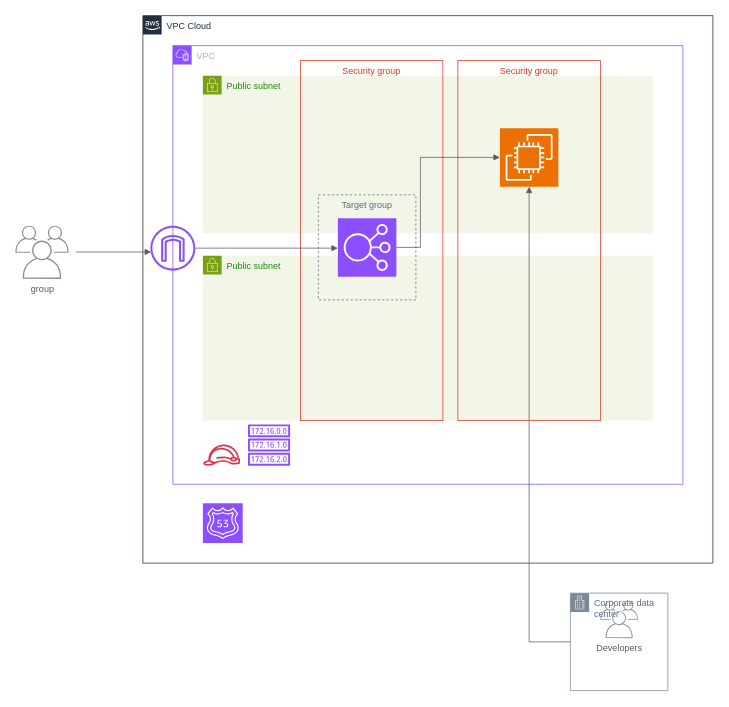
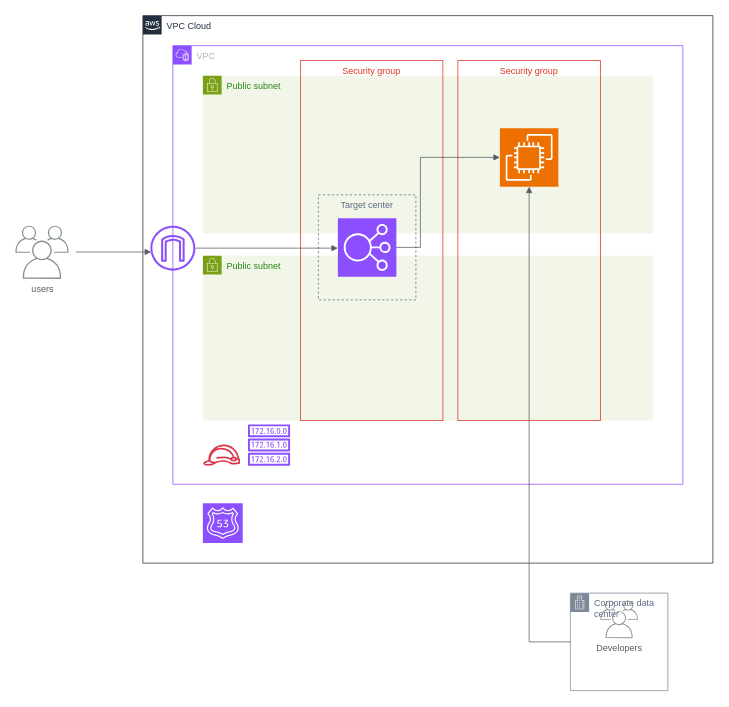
  <mxCell id="0" />
  <mxCell id="1" parent="0" />
  <mxCell id="2" value="Public subnet" style="points=[[0,0],[0.25,0],[0.5,0],[0.75,0],[1,0],[1,0.25],[1,0.5],[1,0.75],[1,1],[0.75,1],[0.5,1],[0.25,1],[0,1],[0,0.75],[0,0.5],[0,0.25]];outlineConnect=0;gradientColor=none;html=1;whiteSpace=wrap;fontSize=12;fontStyle=0;container=1;pointerEvents=0;collapsible=0;recursiveResize=0;shape=mxgraph.aws4.group;grIcon=mxgraph.aws4.group_security_group;grStroke=0;strokeColor=#7AA116;fillColor=#F2F6E8;verticalAlign=top;align=left;spacingLeft=30;fontColor=#248814;dashed=0;" parent="1" vertex="1"><mxGeometry x="270" y="100" width="600" height="210" as="geometry" /></mxCell>
  <mxCell id="3" value="VPC Cloud" style="points=[[0,0],[0.25,0],[0.5,0],[0.75,0],[1,0],[1,0.25],[1,0.5],[1,0.75],[1,1],[0.75,1],[0.5,1],[0.25,1],[0,1],[0,0.75],[0,0.5],[0,0.25]];outlineConnect=0;gradientColor=none;html=1;whiteSpace=wrap;fontSize=12;fontStyle=0;container=1;pointerEvents=0;collapsible=0;recursiveResize=0;shape=mxgraph.aws4.group;grIcon=mxgraph.aws4.group_aws_cloud_alt;strokeColor=#232F3E;fillColor=none;verticalAlign=top;align=left;spacingLeft=30;fontColor=#232F3E;dashed=0;" parent="1" vertex="1"><mxGeometry x="190" y="20" width="760" height="730" as="geometry" /></mxCell>
  <mxCell id="4" value="VPC" style="points=[[0,0],[0.25,0],[0.5,0],[0.75,0],[1,0],[1,0.25],[1,0.5],[1,0.75],[1,1],[0.75,1],[0.5,1],[0.25,1],[0,1],[0,0.75],[0,0.5],[0,0.25]];outlineConnect=0;gradientColor=none;html=1;whiteSpace=wrap;fontSize=12;fontStyle=0;container=1;pointerEvents=0;collapsible=0;recursiveResize=0;shape=mxgraph.aws4.group;grIcon=mxgraph.aws4.group_vpc2;strokeColor=#8C4FFF;fillColor=none;verticalAlign=top;align=left;spacingLeft=30;fontColor=#AAB7B8;dashed=0;" parent="3" vertex="1"><mxGeometry x="40" y="40" width="680" height="584.89" as="geometry" /></mxCell>
  <mxCell id="5" value="Public subnet" style="points=[[0,0],[0.25,0],[0.5,0],[0.75,0],[1,0],[1,0.25],[1,0.5],[1,0.75],[1,1],[0.75,1],[0.5,1],[0.25,1],[0,1],[0,0.75],[0,0.5],[0,0.25]];outlineConnect=0;gradientColor=none;html=1;whiteSpace=wrap;fontSize=12;fontStyle=0;container=1;pointerEvents=0;collapsible=0;recursiveResize=0;shape=mxgraph.aws4.group;grIcon=mxgraph.aws4.group_security_group;grStroke=0;strokeColor=#7AA116;fillColor=#F2F6E8;verticalAlign=top;align=left;spacingLeft=30;fontColor=#248814;dashed=0;" parent="4" vertex="1"><mxGeometry x="40" y="280" width="600" height="220" as="geometry" /></mxCell>
  <mxCell id="6" value="Security group" style="fillColor=none;strokeColor=#DD3522;verticalAlign=top;fontStyle=0;fontColor=#DD3522;whiteSpace=wrap;html=1;" parent="5" vertex="1"><mxGeometry x="340" y="-260" width="190" height="480" as="geometry" /></mxCell>
  <mxCell id="7" value="" style="sketch=0;points=[[0,0,0],[0.25,0,0],[0.5,0,0],[0.75,0,0],[1,0,0],[0,1,0],[0.25,1,0],[0.5,1,0],[0.75,1,0],[1,1,0],[0,0.25,0],[0,0.5,0],[0,0.75,0],[1,0.25,0],[1,0.5,0],[1,0.75,0]];outlineConnect=0;fontColor=#232F3E;fillColor=#ED7100;strokeColor=#ffffff;dashed=0;verticalLabelPosition=bottom;verticalAlign=top;align=center;html=1;fontSize=12;fontStyle=0;aspect=fixed;shape=mxgraph.aws4.resourceIcon;resIcon=mxgraph.aws4.ec2;" parent="5" vertex="1"><mxGeometry x="396" y="-170" width="78" height="78" as="geometry" /></mxCell>
  <mxCell id="8" value="" style="sketch=0;outlineConnect=0;fontColor=#232F3E;gradientColor=none;fillColor=#DD344C;strokeColor=none;dashed=0;verticalLabelPosition=bottom;verticalAlign=top;align=center;html=1;fontSize=12;fontStyle=0;aspect=fixed;pointerEvents=1;shape=mxgraph.aws4.role;" parent="4" vertex="1"><mxGeometry x="40" y="531.79" width="50" height="28.21" as="geometry" /></mxCell>
  <mxCell id="9" value="" style="sketch=0;outlineConnect=0;fontColor=#232F3E;gradientColor=none;fillColor=#8C4FFF;strokeColor=none;dashed=0;verticalLabelPosition=bottom;verticalAlign=top;align=center;html=1;fontSize=12;fontStyle=0;aspect=fixed;pointerEvents=1;shape=mxgraph.aws4.route_table;" parent="4" vertex="1"><mxGeometry x="100" y="505" width="56.45" height="55" as="geometry" /></mxCell>
  <mxCell id="10" value="Security group" style="fillColor=none;strokeColor=#DD3522;verticalAlign=top;fontStyle=0;fontColor=#DD3522;whiteSpace=wrap;html=1;" parent="4" vertex="1"><mxGeometry x="170" y="20" width="190" height="480" as="geometry" /></mxCell>
  <mxCell id="11" value="" style="edgeStyle=orthogonalEdgeStyle;html=1;endArrow=block;elbow=vertical;startArrow=none;endFill=1;strokeColor=#545B64;rounded=0;entryX=0;entryY=0.5;entryDx=0;entryDy=0;entryPerimeter=0;" parent="4" edge="1"><mxGeometry width="100" relative="1" as="geometry"><mxPoint x="30" y="270.034" as="sourcePoint" /><mxPoint x="220" y="270" as="targetPoint" /><Array as="points"><mxPoint x="80" y="270" /><mxPoint x="80" y="270" /></Array></mxGeometry></mxCell>
  <mxCell id="12" value="" style="edgeStyle=orthogonalEdgeStyle;html=1;endArrow=block;elbow=vertical;startArrow=none;endFill=1;strokeColor=#545B64;rounded=0;entryX=0;entryY=0.5;entryDx=0;entryDy=0;entryPerimeter=0;exitX=0;exitY=0.5;exitDx=0;exitDy=0;" parent="4" source="13" target="7" edge="1"><mxGeometry width="100" relative="1" as="geometry"><mxPoint x="240" y="530" as="sourcePoint" /><mxPoint x="239.38" y="240" as="targetPoint" /><Array as="points"><mxPoint x="330" y="269" /><mxPoint x="330" y="149" /></Array></mxGeometry></mxCell>
  <mxCell id="13" value="" style="sketch=0;points=[[0,0,0],[0.25,0,0],[0.5,0,0],[0.75,0,0],[1,0,0],[0,1,0],[0.25,1,0],[0.5,1,0],[0.75,1,0],[1,1,0],[0,0.25,0],[0,0.5,0],[0,0.75,0],[1,0.25,0],[1,0.5,0],[1,0.75,0]];outlineConnect=0;fontColor=#232F3E;fillColor=#8C4FFF;strokeColor=#ffffff;dashed=0;verticalLabelPosition=bottom;verticalAlign=top;align=center;html=1;fontSize=12;fontStyle=0;aspect=fixed;shape=mxgraph.aws4.resourceIcon;resIcon=mxgraph.aws4.elastic_load_balancing;" parent="4" vertex="1"><mxGeometry x="220" y="230" width="78" height="78" as="geometry" /></mxCell>
- <mxCell id="14" value="Target group" style="fillColor=none;strokeColor=#5A6C86;dashed=1;verticalAlign=top;fontStyle=0;fontColor=#5A6C86;whiteSpace=wrap;html=1;" parent="4" vertex="1"><mxGeometry x="194" y="199" width="130" height="140" as="geometry" /></mxCell>
+ <mxCell id="14" value="Target center" style="fillColor=none;strokeColor=#5A6C86;dashed=1;verticalAlign=top;fontStyle=0;fontColor=#5A6C86;whiteSpace=wrap;html=1;" parent="4" vertex="1"><mxGeometry x="194" y="199" width="130" height="140" as="geometry" /></mxCell>
  <mxCell id="15" value="" style="sketch=0;outlineConnect=0;fontColor=#232F3E;gradientColor=none;fillColor=#8C4FFF;strokeColor=none;dashed=0;verticalLabelPosition=bottom;verticalAlign=top;align=center;html=1;fontSize=12;fontStyle=0;aspect=fixed;pointerEvents=1;shape=mxgraph.aws4.internet_gateway;" parent="3" vertex="1"><mxGeometry x="10" y="280" width="60" height="60" as="geometry" /></mxCell>
  <mxCell id="16" value="" style="sketch=0;points=[[0,0,0],[0.25,0,0],[0.5,0,0],[0.75,0,0],[1,0,0],[0,1,0],[0.25,1,0],[0.5,1,0],[0.75,1,0],[1,1,0],[0,0.25,0],[0,0.5,0],[0,0.75,0],[1,0.25,0],[1,0.5,0],[1,0.75,0]];outlineConnect=0;fontColor=#232F3E;fillColor=#8C4FFF;strokeColor=#ffffff;dashed=0;verticalLabelPosition=bottom;verticalAlign=top;align=center;html=1;fontSize=12;fontStyle=0;aspect=fixed;shape=mxgraph.aws4.resourceIcon;resIcon=mxgraph.aws4.route_53;" parent="3" vertex="1"><mxGeometry x="80" y="650" width="53.11" height="53.11" as="geometry" /></mxCell>
  <mxCell id="17" value="Corporate data center" style="points=[[0,0],[0.25,0],[0.5,0],[0.75,0],[1,0],[1,0.25],[1,0.5],[1,0.75],[1,1],[0.75,1],[0.5,1],[0.25,1],[0,1],[0,0.75],[0,0.5],[0,0.25]];outlineConnect=0;gradientColor=none;html=1;whiteSpace=wrap;fontSize=12;fontStyle=0;container=1;pointerEvents=0;collapsible=0;recursiveResize=0;shape=mxgraph.aws4.group;grIcon=mxgraph.aws4.group_corporate_data_center;strokeColor=#7D8998;fillColor=none;verticalAlign=top;align=left;spacingLeft=30;fontColor=#5A6C86;dashed=0;" parent="1" vertex="1"><mxGeometry x="760" y="790" width="130" height="130" as="geometry" /></mxCell>
  <mxCell id="18" value="Developers" style="sketch=0;outlineConnect=0;gradientColor=none;fontColor=#545B64;strokeColor=none;fillColor=#879196;dashed=0;verticalLabelPosition=bottom;verticalAlign=top;align=center;html=1;fontSize=12;fontStyle=0;aspect=fixed;shape=mxgraph.aws4.illustration_users;pointerEvents=1" parent="17" vertex="1"><mxGeometry x="40" y="10" width="50" height="50" as="geometry" /></mxCell>
- <mxCell id="19" value="group" style="sketch=0;outlineConnect=0;gradientColor=none;fontColor=#545B64;strokeColor=none;fillColor=#879196;dashed=0;verticalLabelPosition=bottom;verticalAlign=top;align=center;html=1;fontSize=12;fontStyle=0;aspect=fixed;shape=mxgraph.aws4.illustration_users;pointerEvents=1" parent="1" vertex="1"><mxGeometry x="20" y="300" width="71" height="71" as="geometry" /></mxCell>
+ <mxCell id="19" value="users" style="sketch=0;outlineConnect=0;gradientColor=none;fontColor=#545B64;strokeColor=none;fillColor=#879196;dashed=0;verticalLabelPosition=bottom;verticalAlign=top;align=center;html=1;fontSize=12;fontStyle=0;aspect=fixed;shape=mxgraph.aws4.illustration_users;pointerEvents=1" parent="1" vertex="1"><mxGeometry x="20" y="300" width="71" height="71" as="geometry" /></mxCell>
  <mxCell id="20" value="" style="edgeStyle=orthogonalEdgeStyle;html=1;endArrow=block;elbow=vertical;startArrow=none;endFill=1;strokeColor=#545B64;rounded=0;" parent="1" edge="1"><mxGeometry width="100" relative="1" as="geometry"><mxPoint x="101" y="335.14" as="sourcePoint" /><mxPoint x="201" y="335.14" as="targetPoint" /></mxGeometry></mxCell>
  <mxCell id="21" value="" style="edgeStyle=orthogonalEdgeStyle;html=1;endArrow=block;elbow=vertical;startArrow=none;endFill=1;strokeColor=#545B64;rounded=0;entryX=0.5;entryY=1;entryDx=0;entryDy=0;entryPerimeter=0;exitX=0;exitY=0.5;exitDx=0;exitDy=0;" parent="1" source="17" target="7" edge="1"><mxGeometry width="100" relative="1" as="geometry"><mxPoint x="650" y="765" as="sourcePoint" /><mxPoint x="705" y="248" as="targetPoint" /><Array as="points"><mxPoint x="705" y="855" /></Array></mxGeometry></mxCell>
